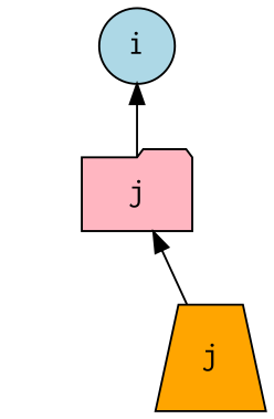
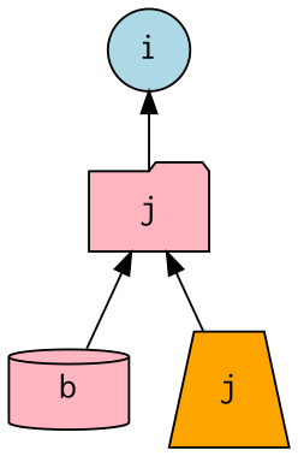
  digraph {
    node [fontname=Courier fontsize=16 style=filled fillcolor=lightpink]
    edge [dir=back]
    n1 [label=i fillcolor=lightblue shape=circle]
    n2 [label=j shape=folder]
+   n3 [label=b shape=cylinder]
    n4 [label=j fillcolor=orange shape=trapezium]
    n1 -> n2
+   n2 -> n3
    n2 -> n4
  }
